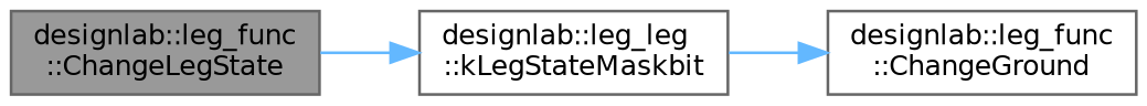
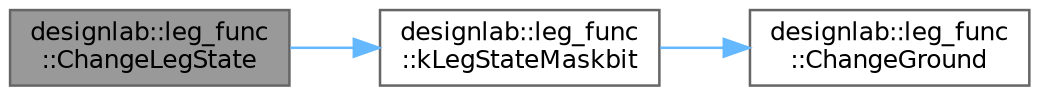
  digraph {
    rankdir=LR
    node [color=grey40 fillcolor=white fontname=Helvetica fontsize=10 shape=box style=filled]
    edge [color=steelblue1 fontname=Helvetica fontsize=10 labelfontname=Helvetica labelfontsize=10 style=solid]
    n1 [color=gray40 fillcolor=grey60 fontcolor=black height=0.2 label="designlab::leg_func\l::ChangeLegState" width=0.4]
-   n2 [height=0.2 label="designlab::leg_leg\l::kLegStateMaskbit" width=0.4]
+   n2 [height=0.2 label="designlab::leg_func\l::kLegStateMaskbit" width=0.4]
    n3 [height=0.2 label="designlab::leg_func\l::ChangeGround" width=0.4]
    n1 -> n2
    n2 -> n3
  }
